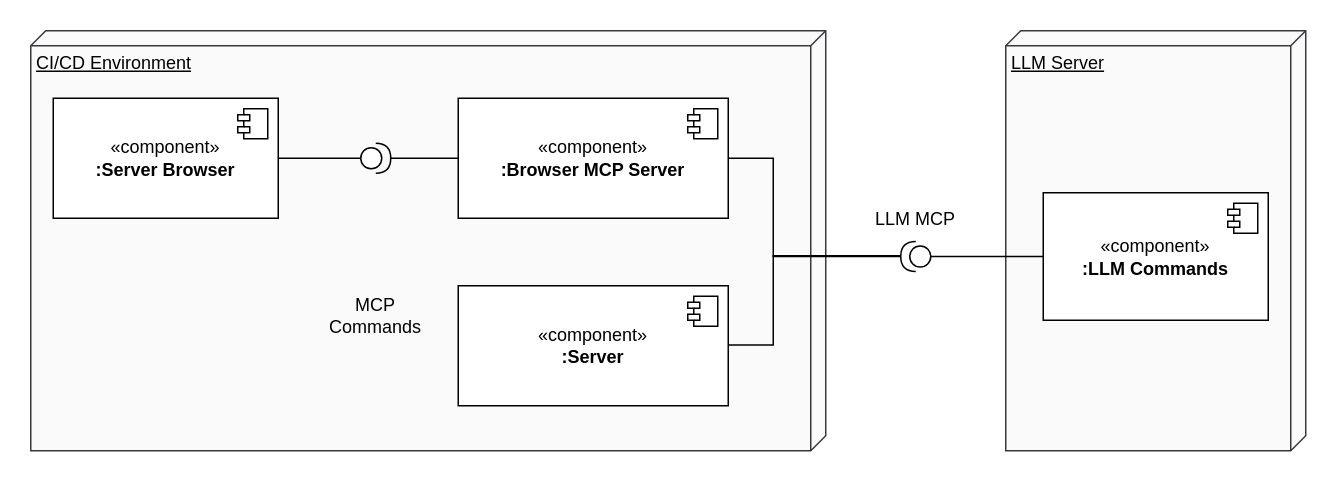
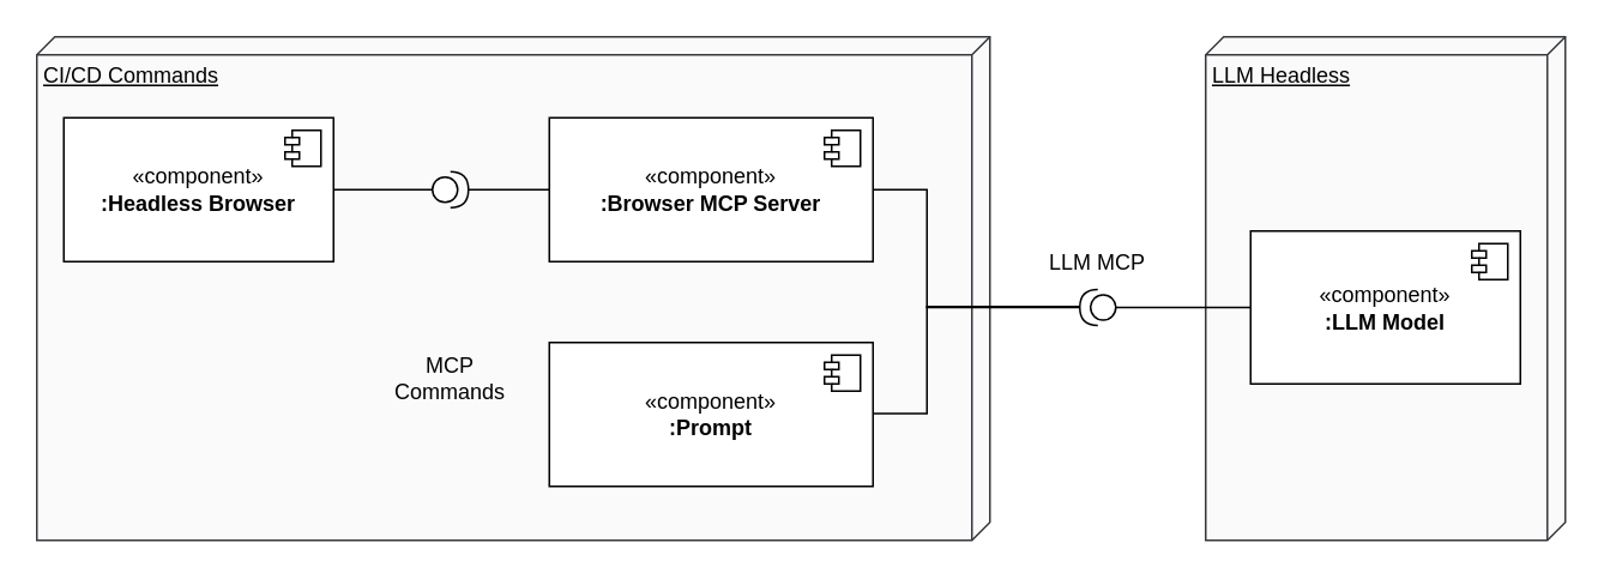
  <mxCell id="0" />
  <mxCell id="1" parent="0" />
- <mxCell id="2" value="CI/CD Environment" style="verticalAlign=top;align=left;spacingTop=8;spacingLeft=2;spacingRight=12;shape=cube;size=10;direction=south;fontStyle=4;html=1;whiteSpace=wrap;fillColor=#FAFAFA;strokeColor=#36393d;" vertex="1" parent="1"><mxGeometry x="20" y="20" width="530" height="280" as="geometry" /></mxCell>
+ <mxCell id="2" value="CI/CD Commands" style="verticalAlign=top;align=left;spacingTop=8;spacingLeft=2;spacingRight=12;shape=cube;size=10;direction=south;fontStyle=4;html=1;whiteSpace=wrap;fillColor=#FAFAFA;strokeColor=#36393d;" vertex="1" parent="1"><mxGeometry x="20" y="20" width="530" height="280" as="geometry" /></mxCell>
  <mxCell id="3" value="«component&lt;span style=&quot;background-color: transparent; color: light-dark(rgb(0, 0, 0), rgb(255, 255, 255));&quot;&gt;»&lt;/span&gt;&lt;div&gt;&lt;b&gt;:Browser MCP Server&lt;/b&gt;&lt;/div&gt;" style="html=1;dropTarget=0;whiteSpace=wrap;" vertex="1" parent="1"><mxGeometry x="305" y="65" width="180" height="80" as="geometry" /></mxCell>
  <mxCell id="4" value="" style="shape=module;jettyWidth=8;jettyHeight=4;" vertex="1" parent="3"><mxGeometry x="1" width="20" height="20" relative="1" as="geometry"><mxPoint x="-27" y="7" as="offset" /></mxGeometry></mxCell>
- <mxCell id="5" value="LLM Server" style="verticalAlign=top;align=left;spacingTop=8;spacingLeft=2;spacingRight=12;shape=cube;size=10;direction=south;fontStyle=4;html=1;whiteSpace=wrap;fillColor=#FAFAFA;strokeColor=#36393d;" vertex="1" parent="1"><mxGeometry x="670" y="20" width="200" height="280" as="geometry" /></mxCell>
- <mxCell id="6" value="«component&lt;span style=&quot;background-color: transparent; color: light-dark(rgb(0, 0, 0), rgb(255, 255, 255));&quot;&gt;»&lt;/span&gt;&lt;div&gt;&lt;b&gt;:LLM Commands&lt;/b&gt;&lt;/div&gt;" style="html=1;dropTarget=0;whiteSpace=wrap;" vertex="1" parent="1"><mxGeometry x="695" y="128" width="150" height="85" as="geometry" /></mxCell>
+ <mxCell id="5" value="LLM Headless" style="verticalAlign=top;align=left;spacingTop=8;spacingLeft=2;spacingRight=12;shape=cube;size=10;direction=south;fontStyle=4;html=1;whiteSpace=wrap;fillColor=#FAFAFA;strokeColor=#36393d;" vertex="1" parent="1"><mxGeometry x="670" y="20" width="200" height="280" as="geometry" /></mxCell>
+ <mxCell id="6" value="«component&lt;span style=&quot;background-color: transparent; color: light-dark(rgb(0, 0, 0), rgb(255, 255, 255));&quot;&gt;»&lt;/span&gt;&lt;div&gt;&lt;b&gt;:LLM Model&lt;/b&gt;&lt;/div&gt;" style="html=1;dropTarget=0;whiteSpace=wrap;" vertex="1" parent="1"><mxGeometry x="695" y="128" width="150" height="85" as="geometry" /></mxCell>
  <mxCell id="7" value="" style="shape=module;jettyWidth=8;jettyHeight=4;" vertex="1" parent="6"><mxGeometry x="1" width="20" height="20" relative="1" as="geometry"><mxPoint x="-27" y="7" as="offset" /></mxGeometry></mxCell>
- <mxCell id="8" value="«component&lt;span style=&quot;background-color: transparent; color: light-dark(rgb(0, 0, 0), rgb(255, 255, 255));&quot;&gt;»&lt;/span&gt;&lt;div&gt;&lt;b&gt;:Server Browser&lt;/b&gt;&lt;/div&gt;" style="html=1;dropTarget=0;whiteSpace=wrap;" vertex="1" parent="1"><mxGeometry x="35" y="65" width="150" height="80" as="geometry" /></mxCell>
+ <mxCell id="8" value="«component&lt;span style=&quot;background-color: transparent; color: light-dark(rgb(0, 0, 0), rgb(255, 255, 255));&quot;&gt;»&lt;/span&gt;&lt;div&gt;&lt;b&gt;:Headless Browser&lt;/b&gt;&lt;/div&gt;" style="html=1;dropTarget=0;whiteSpace=wrap;" vertex="1" parent="1"><mxGeometry x="35" y="65" width="150" height="80" as="geometry" /></mxCell>
  <mxCell id="9" value="" style="shape=module;jettyWidth=8;jettyHeight=4;" vertex="1" parent="8"><mxGeometry x="1" width="20" height="20" relative="1" as="geometry"><mxPoint x="-27" y="7" as="offset" /></mxGeometry></mxCell>
  <mxCell id="10" style="edgeStyle=orthogonalEdgeStyle;rounded=0;orthogonalLoop=1;jettySize=auto;html=1;entryX=0;entryY=0.5;entryDx=0;entryDy=0;endArrow=none;endFill=0;" edge="1" parent="1" source="11" target="6"><mxGeometry relative="1" as="geometry" /></mxCell>
  <mxCell id="11" value="" style="shape=providedRequiredInterface;html=1;verticalLabelPosition=bottom;sketch=0;flipH=1;" vertex="1" parent="1"><mxGeometry x="600" y="160.5" width="20" height="20" as="geometry" /></mxCell>
  <mxCell id="12" style="edgeStyle=orthogonalEdgeStyle;rounded=0;orthogonalLoop=1;jettySize=auto;html=1;entryX=1;entryY=0.5;entryDx=0;entryDy=0;entryPerimeter=0;endArrow=none;endFill=0;exitX=1;exitY=0.5;exitDx=0;exitDy=0;" edge="1" parent="1" source="3" target="11"><mxGeometry relative="1" as="geometry"><Array as="points"><mxPoint x="515" y="105" /><mxPoint x="515" y="170" /><mxPoint x="600" y="170" /></Array></mxGeometry></mxCell>
  <mxCell id="13" style="edgeStyle=orthogonalEdgeStyle;rounded=0;orthogonalLoop=1;jettySize=auto;html=1;entryX=1;entryY=0.5;entryDx=0;entryDy=0;endArrow=none;endFill=0;" edge="1" parent="1" source="14" target="8"><mxGeometry relative="1" as="geometry" /></mxCell>
  <mxCell id="14" value="" style="shape=providedRequiredInterface;html=1;verticalLabelPosition=bottom;sketch=0;flipH=0;flipV=1;" vertex="1" parent="1"><mxGeometry x="240" y="95" width="20" height="20" as="geometry" /></mxCell>
  <mxCell id="15" value="LLM MCP" style="text;html=1;align=center;verticalAlign=middle;whiteSpace=wrap;rounded=0;" vertex="1" parent="1"><mxGeometry x="565" y="130.5" width="90" height="30" as="geometry" /></mxCell>
  <mxCell id="16" value="MCP Commands" style="text;html=1;align=center;verticalAlign=middle;whiteSpace=wrap;rounded=0;" vertex="1" parent="1"><mxGeometry x="205" y="195" width="90" height="30" as="geometry" /></mxCell>
  <mxCell id="17" style="edgeStyle=orthogonalEdgeStyle;rounded=0;orthogonalLoop=1;jettySize=auto;html=1;entryX=1;entryY=0.5;entryDx=0;entryDy=0;entryPerimeter=0;endArrow=none;endFill=0;" edge="1" parent="1" source="3" target="14"><mxGeometry relative="1" as="geometry" /></mxCell>
- <mxCell id="18" value="«component&lt;span style=&quot;background-color: transparent; color: light-dark(rgb(0, 0, 0), rgb(255, 255, 255));&quot;&gt;»&lt;/span&gt;&lt;div&gt;&lt;b&gt;:Server&lt;/b&gt;&lt;/div&gt;" style="html=1;dropTarget=0;whiteSpace=wrap;" vertex="1" parent="1"><mxGeometry x="305" y="190" width="180" height="80" as="geometry" /></mxCell>
+ <mxCell id="18" value="«component&lt;span style=&quot;background-color: transparent; color: light-dark(rgb(0, 0, 0), rgb(255, 255, 255));&quot;&gt;»&lt;/span&gt;&lt;div&gt;&lt;b&gt;:Prompt&lt;/b&gt;&lt;/div&gt;" style="html=1;dropTarget=0;whiteSpace=wrap;" vertex="1" parent="1"><mxGeometry x="305" y="190" width="180" height="80" as="geometry" /></mxCell>
  <mxCell id="19" value="" style="shape=module;jettyWidth=8;jettyHeight=4;" vertex="1" parent="18"><mxGeometry x="1" width="20" height="20" relative="1" as="geometry"><mxPoint x="-27" y="7" as="offset" /></mxGeometry></mxCell>
  <mxCell id="20" style="edgeStyle=orthogonalEdgeStyle;rounded=0;orthogonalLoop=1;jettySize=auto;html=1;entryX=1;entryY=0.5;entryDx=0;entryDy=0;entryPerimeter=0;endArrow=none;endFill=0;" edge="1" parent="1"><mxGeometry relative="1" as="geometry"><mxPoint x="485" y="229.5" as="sourcePoint" /><mxPoint x="600" y="170" as="targetPoint" /><Array as="points"><mxPoint x="515" y="229.5" /><mxPoint x="515" y="170.5" /><mxPoint x="600" y="170.5" /></Array></mxGeometry></mxCell>
